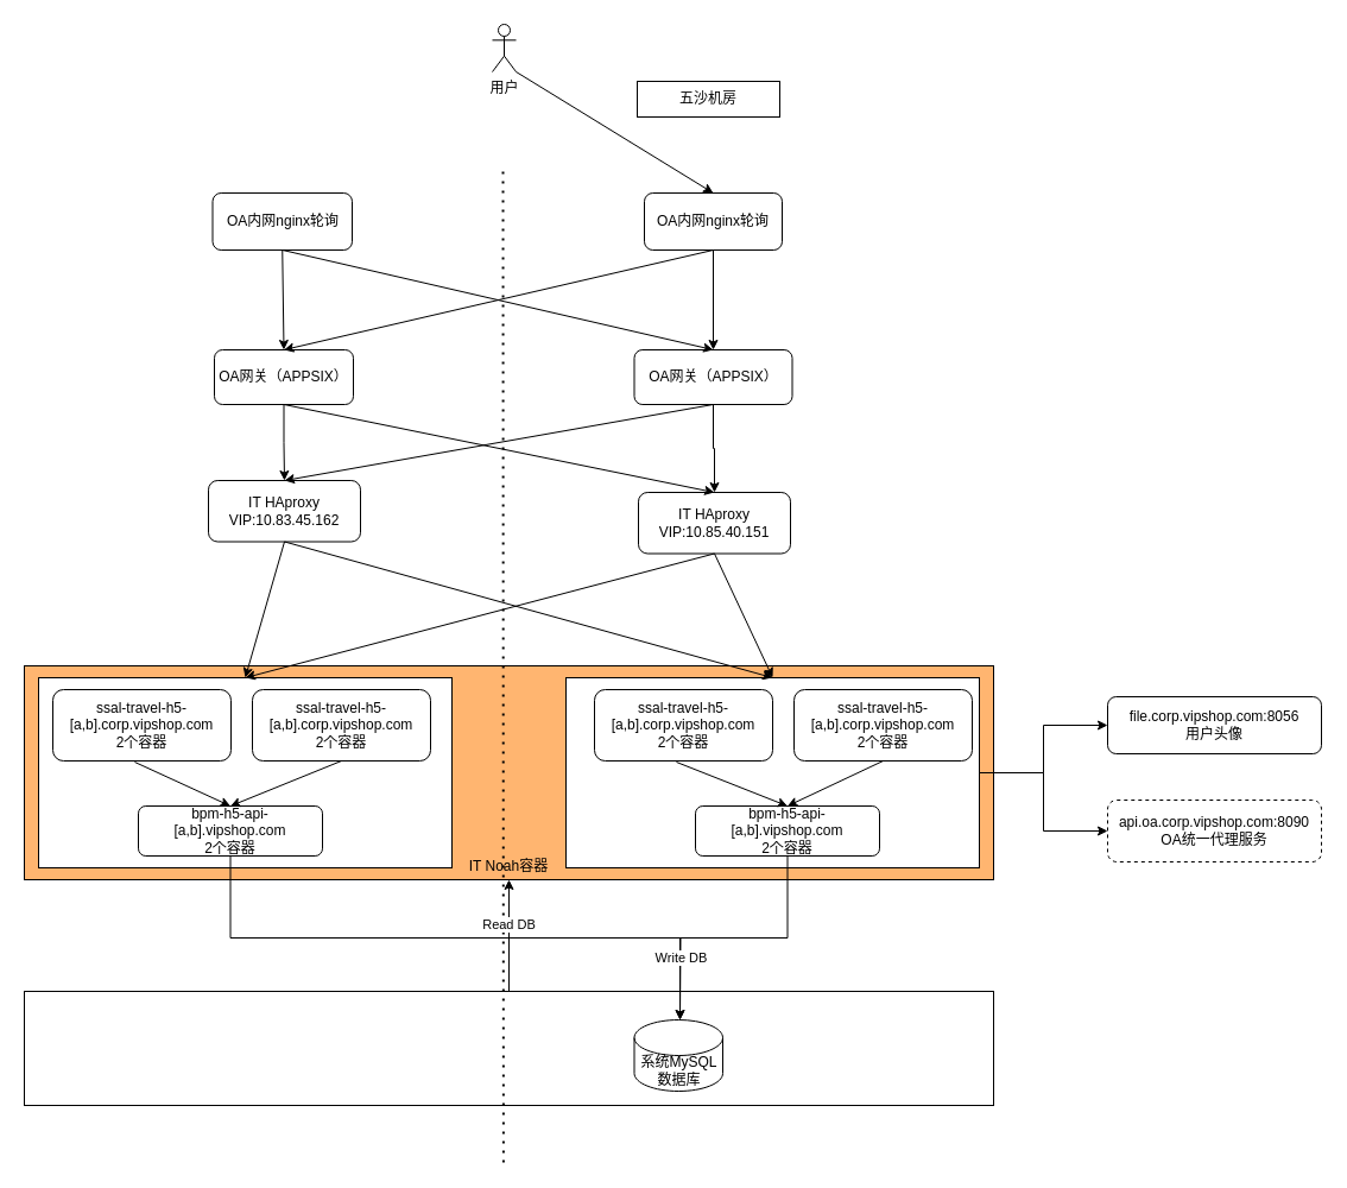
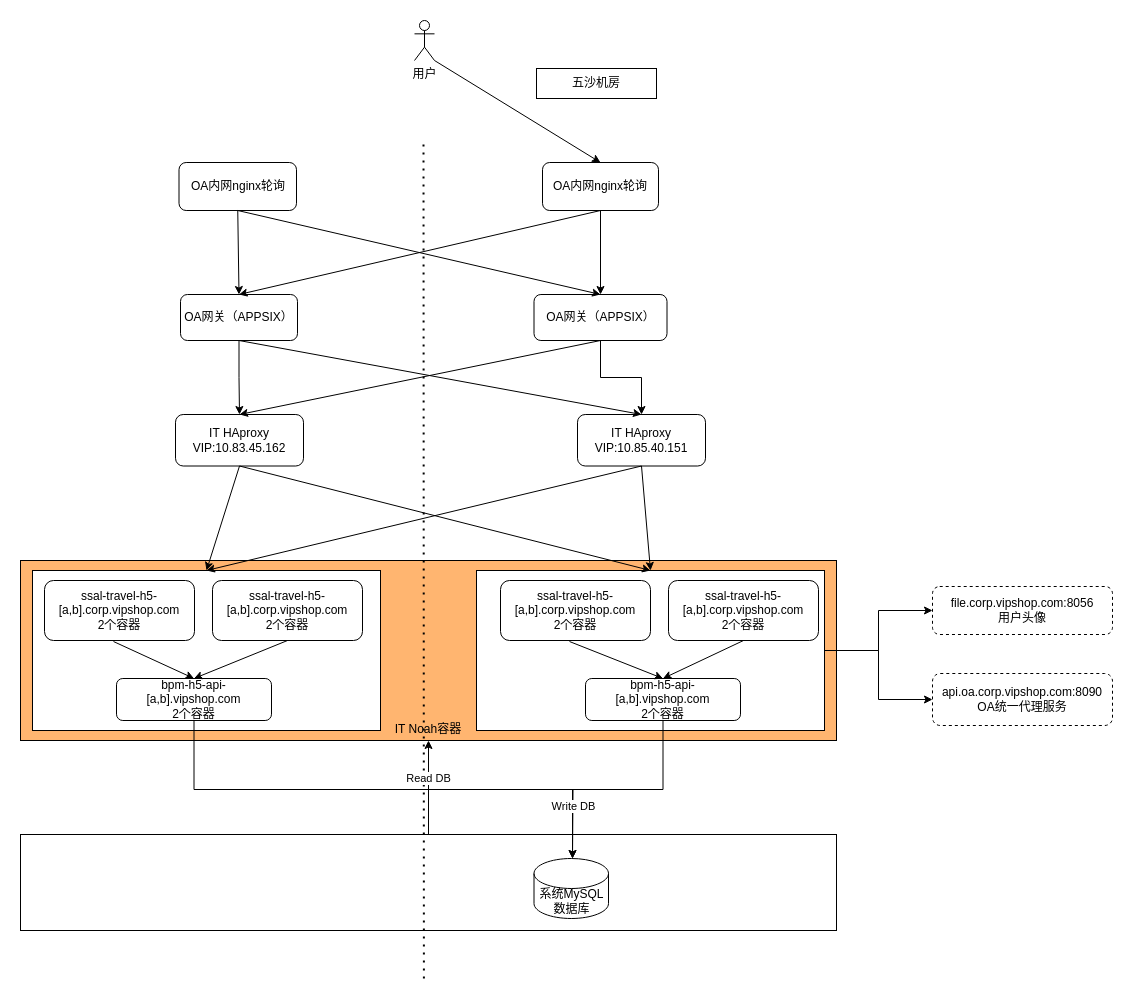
  <mxCell id="0" />
  <mxCell id="1" parent="0" />
  <mxCell id="2" style="edgeStyle=orthogonalEdgeStyle;rounded=0;orthogonalLoop=1;jettySize=auto;html=1;exitX=0.5;exitY=0;exitDx=0;exitDy=0;entryX=0.5;entryY=1;entryDx=0;entryDy=0;" edge="1" parent="1" source="3" target="19"><mxGeometry relative="1" as="geometry" /></mxCell>
  <mxCell id="3" value="" style="rounded=0;whiteSpace=wrap;html=1;" vertex="1" parent="1"><mxGeometry x="20" y="834" width="816" height="96" as="geometry" /></mxCell>
  <mxCell id="4" value="用户" style="shape=umlActor;verticalLabelPosition=bottom;verticalAlign=top;html=1;outlineConnect=0;" parent="1" vertex="1"><mxGeometry x="414" y="20" width="20" height="40" as="geometry" /></mxCell>
  <mxCell id="5" value="五沙机房" style="rounded=0;whiteSpace=wrap;html=1;" parent="1" vertex="1"><mxGeometry x="536" y="68" width="120" height="30" as="geometry" /></mxCell>
  <mxCell id="6" value="OA内网nginx轮询" style="rounded=1;whiteSpace=wrap;html=1;" parent="1" vertex="1"><mxGeometry x="178.5" y="162" width="117.5" height="48" as="geometry" /></mxCell>
  <mxCell id="7" style="edgeStyle=orthogonalEdgeStyle;rounded=0;orthogonalLoop=1;jettySize=auto;html=1;exitX=0.5;exitY=1;exitDx=0;exitDy=0;entryX=0.5;entryY=0;entryDx=0;entryDy=0;" parent="1" source="8" target="13" edge="1"><mxGeometry relative="1" as="geometry" /></mxCell>
  <mxCell id="8" value="OA内网nginx轮询" style="rounded=1;whiteSpace=wrap;html=1;" parent="1" vertex="1"><mxGeometry x="542" y="162" width="116" height="48" as="geometry" /></mxCell>
  <mxCell id="9" value="" style="endArrow=classic;html=1;rounded=0;exitX=1;exitY=1;exitDx=0;exitDy=0;exitPerimeter=0;entryX=0.5;entryY=0;entryDx=0;entryDy=0;" parent="1" source="4" target="8" edge="1"><mxGeometry width="50" height="50" relative="1" as="geometry"><mxPoint x="410" y="230" as="sourcePoint" /><mxPoint x="460" y="180" as="targetPoint" /></mxGeometry></mxCell>
  <mxCell id="10" style="edgeStyle=orthogonalEdgeStyle;rounded=0;orthogonalLoop=1;jettySize=auto;html=1;exitX=0.5;exitY=1;exitDx=0;exitDy=0;" parent="1" source="11" target="14" edge="1"><mxGeometry relative="1" as="geometry" /></mxCell>
  <mxCell id="11" value="OA网关（APPSIX）" style="rounded=1;whiteSpace=wrap;html=1;" parent="1" vertex="1"><mxGeometry x="180" y="294" width="117" height="46" as="geometry" /></mxCell>
  <mxCell id="12" style="edgeStyle=orthogonalEdgeStyle;rounded=0;orthogonalLoop=1;jettySize=auto;html=1;exitX=0.5;exitY=1;exitDx=0;exitDy=0;" parent="1" source="13" target="15" edge="1"><mxGeometry relative="1" as="geometry" /></mxCell>
  <mxCell id="13" value="OA网关（APPSIX）&lt;br&gt;" style="rounded=1;whiteSpace=wrap;html=1;" parent="1" vertex="1"><mxGeometry x="533.5" y="294" width="133" height="46" as="geometry" /></mxCell>
- <mxCell id="14" value="IT HAproxy&lt;br&gt;VIP:10.83.45.162&lt;br&gt;" style="rounded=1;whiteSpace=wrap;html=1;" parent="1" vertex="1"><mxGeometry x="175" y="404" width="128" height="51.5" as="geometry" /></mxCell>
- <mxCell id="15" value="IT HAproxy&lt;br&gt;VIP:10.85.40.151" style="rounded=1;whiteSpace=wrap;html=1;" parent="1" vertex="1"><mxGeometry x="537" y="414" width="128" height="51.5" as="geometry" /></mxCell>
+ <mxCell id="14" value="IT HAproxy&lt;br&gt;VIP:10.83.45.162&lt;br&gt;" style="rounded=1;whiteSpace=wrap;html=1;" parent="1" vertex="1"><mxGeometry x="175" y="414" width="128" height="51.5" as="geometry" /></mxCell>
+ <mxCell id="15" value="IT HAproxy&lt;br&gt;VIP:10.85.40.151" style="rounded=1;whiteSpace=wrap;html=1;" parent="1" vertex="1"><mxGeometry x="577" y="414" width="128" height="51.5" as="geometry" /></mxCell>
  <mxCell id="16" value="" style="endArrow=classic;html=1;rounded=0;exitX=0.5;exitY=1;exitDx=0;exitDy=0;entryX=0.5;entryY=0;entryDx=0;entryDy=0;" parent="1" source="6" target="11" edge="1"><mxGeometry width="50" height="50" relative="1" as="geometry"><mxPoint x="424" y="0" as="sourcePoint" /><mxPoint x="243" y="131" as="targetPoint" /></mxGeometry></mxCell>
  <mxCell id="17" value="" style="endArrow=classic;html=1;rounded=0;exitX=0.5;exitY=1;exitDx=0;exitDy=0;entryX=0.5;entryY=0;entryDx=0;entryDy=0;" parent="1" source="6" target="13" edge="1"><mxGeometry width="50" height="50" relative="1" as="geometry"><mxPoint x="424" y="0" as="sourcePoint" /><mxPoint x="243" y="131" as="targetPoint" /></mxGeometry></mxCell>
  <mxCell id="18" value="" style="endArrow=classic;html=1;rounded=0;exitX=0.5;exitY=1;exitDx=0;exitDy=0;entryX=0.5;entryY=0;entryDx=0;entryDy=0;" parent="1" source="8" target="11" edge="1"><mxGeometry width="50" height="50" relative="1" as="geometry"><mxPoint x="434" y="10" as="sourcePoint" /><mxPoint x="253" y="141" as="targetPoint" /></mxGeometry></mxCell>
  <mxCell id="19" value="&lt;br&gt;&lt;br&gt;&lt;br&gt;&lt;br&gt;&lt;br&gt;&lt;br&gt;&lt;br&gt;&lt;br&gt;&lt;br&gt;&lt;br&gt;&lt;br&gt;IT Noah容器" style="rounded=0;whiteSpace=wrap;html=1;fillColor=#FFB570;" parent="1" vertex="1"><mxGeometry x="20" y="560" width="816" height="180" as="geometry" /></mxCell>
  <mxCell id="20" value="" style="endArrow=classic;html=1;rounded=0;exitX=0.5;exitY=1;exitDx=0;exitDy=0;entryX=0.5;entryY=0;entryDx=0;entryDy=0;" parent="1" source="11" target="15" edge="1"><mxGeometry width="50" height="50" relative="1" as="geometry"><mxPoint x="250" y="190" as="sourcePoint" /><mxPoint x="610" y="280" as="targetPoint" /></mxGeometry></mxCell>
  <mxCell id="21" value="" style="endArrow=none;dashed=1;html=1;dashPattern=1 3;strokeWidth=2;rounded=0;" parent="1" edge="1"><mxGeometry width="50" height="50" relative="1" as="geometry"><mxPoint x="423.41" y="978" as="sourcePoint" /><mxPoint x="423" y="138" as="targetPoint" /></mxGeometry></mxCell>
  <mxCell id="22" value="Read DB" style="edgeLabel;html=1;align=center;verticalAlign=middle;resizable=0;points=[];" vertex="1" connectable="0" parent="21"><mxGeometry x="-0.524" y="-4" relative="1" as="geometry"><mxPoint as="offset" /></mxGeometry></mxCell>
  <mxCell id="23" value="" style="endArrow=classic;html=1;rounded=0;entryX=0.5;entryY=0;entryDx=0;entryDy=0;" parent="1" target="14" edge="1"><mxGeometry width="50" height="50" relative="1" as="geometry"><mxPoint x="600" y="340" as="sourcePoint" /><mxPoint x="250" y="280" as="targetPoint" /></mxGeometry></mxCell>
  <mxCell id="24" value="" style="rounded=0;whiteSpace=wrap;html=1;" parent="1" vertex="1"><mxGeometry x="32" y="570" width="348" height="160" as="geometry" /></mxCell>
  <mxCell id="25" value="ssal-travel-h5-[a,b].corp.vipshop.com&lt;br&gt;2个容器" style="rounded=1;whiteSpace=wrap;html=1;" parent="1" vertex="1"><mxGeometry x="44" y="580" width="150" height="60" as="geometry" /></mxCell>
  <mxCell id="26" style="edgeStyle=orthogonalEdgeStyle;rounded=0;orthogonalLoop=1;jettySize=auto;html=1;exitX=0.5;exitY=1;exitDx=0;exitDy=0;" edge="1" parent="1" source="27"><mxGeometry relative="1" as="geometry"><mxPoint x="572" y="858" as="targetPoint" /></mxGeometry></mxCell>
  <mxCell id="27" value="bpm-h5-api-[a,b].vipshop.com&lt;br&gt;2个容器" style="rounded=1;whiteSpace=wrap;html=1;" parent="1" vertex="1"><mxGeometry x="116" y="678" width="155" height="42" as="geometry" /></mxCell>
  <mxCell id="28" value="ssal-travel-h5-[a,b].corp.vipshop.com&lt;br&gt;2个容器" style="rounded=1;whiteSpace=wrap;html=1;" parent="1" vertex="1"><mxGeometry x="212" y="580" width="150" height="60" as="geometry" /></mxCell>
  <mxCell id="29" value="" style="endArrow=classic;html=1;rounded=0;entryX=0.5;entryY=0;entryDx=0;entryDy=0;exitX=0.46;exitY=1.017;exitDx=0;exitDy=0;exitPerimeter=0;" parent="1" source="25" target="27" edge="1"><mxGeometry width="50" height="50" relative="1" as="geometry"><mxPoint x="164" y="716" as="sourcePoint" /><mxPoint x="214" y="666" as="targetPoint" /></mxGeometry></mxCell>
  <mxCell id="30" value="" style="endArrow=classic;html=1;rounded=0;entryX=0.5;entryY=0;entryDx=0;entryDy=0;exitX=0.5;exitY=1;exitDx=0;exitDy=0;" parent="1" source="28" target="27" edge="1"><mxGeometry width="50" height="50" relative="1" as="geometry"><mxPoint x="212" y="632" as="sourcePoint" /><mxPoint x="262" y="582" as="targetPoint" /></mxGeometry></mxCell>
  <mxCell id="31" style="edgeStyle=orthogonalEdgeStyle;rounded=0;orthogonalLoop=1;jettySize=auto;html=1;exitX=1;exitY=0.5;exitDx=0;exitDy=0;entryX=0;entryY=0.5;entryDx=0;entryDy=0;" parent="1" source="33" target="45" edge="1"><mxGeometry relative="1" as="geometry" /></mxCell>
  <mxCell id="32" style="edgeStyle=orthogonalEdgeStyle;rounded=0;orthogonalLoop=1;jettySize=auto;html=1;exitX=1;exitY=0.5;exitDx=0;exitDy=0;entryX=0;entryY=0.5;entryDx=0;entryDy=0;" parent="1" source="33" target="46" edge="1"><mxGeometry relative="1" as="geometry" /></mxCell>
  <mxCell id="33" value="" style="rounded=0;whiteSpace=wrap;html=1;" parent="1" vertex="1"><mxGeometry x="476" y="570" width="348" height="160" as="geometry" /></mxCell>
  <mxCell id="34" value="ssal-travel-h5-[a,b].corp.vipshop.com&lt;br&gt;2个容器" style="rounded=1;whiteSpace=wrap;html=1;" parent="1" vertex="1"><mxGeometry x="500" y="580" width="150" height="60" as="geometry" /></mxCell>
  <mxCell id="35" style="edgeStyle=orthogonalEdgeStyle;rounded=0;orthogonalLoop=1;jettySize=auto;html=1;exitX=0.5;exitY=1;exitDx=0;exitDy=0;" edge="1" parent="1" source="37" target="47"><mxGeometry relative="1" as="geometry"><Array as="points"><mxPoint x="663" y="789" /><mxPoint x="572" y="789" /></Array></mxGeometry></mxCell>
  <mxCell id="36" value="Write DB" style="edgeLabel;html=1;align=center;verticalAlign=middle;resizable=0;points=[];" vertex="1" connectable="0" parent="35"><mxGeometry x="0.536" relative="1" as="geometry"><mxPoint y="1" as="offset" /></mxGeometry></mxCell>
  <mxCell id="37" value="bpm-h5-api-[a,b].vipshop.com&lt;br&gt;2个容器" style="rounded=1;whiteSpace=wrap;html=1;" parent="1" vertex="1"><mxGeometry x="585" y="678" width="155" height="42" as="geometry" /></mxCell>
  <mxCell id="38" value="ssal-travel-h5-[a,b].corp.vipshop.com&lt;br&gt;2个容器" style="rounded=1;whiteSpace=wrap;html=1;" parent="1" vertex="1"><mxGeometry x="668" y="580" width="150" height="60" as="geometry" /></mxCell>
  <mxCell id="39" value="" style="endArrow=classic;html=1;rounded=0;entryX=0.5;entryY=0;entryDx=0;entryDy=0;exitX=0.46;exitY=1.017;exitDx=0;exitDy=0;exitPerimeter=0;" parent="1" source="34" target="37" edge="1"><mxGeometry width="50" height="50" relative="1" as="geometry"><mxPoint x="584" y="716" as="sourcePoint" /><mxPoint x="634" y="666" as="targetPoint" /></mxGeometry></mxCell>
  <mxCell id="40" value="" style="endArrow=classic;html=1;rounded=0;entryX=0.5;entryY=0;entryDx=0;entryDy=0;exitX=0.5;exitY=1;exitDx=0;exitDy=0;" parent="1" source="38" target="37" edge="1"><mxGeometry width="50" height="50" relative="1" as="geometry"><mxPoint x="632" y="632" as="sourcePoint" /><mxPoint x="682" y="582" as="targetPoint" /></mxGeometry></mxCell>
  <mxCell id="41" value="" style="endArrow=classic;html=1;rounded=0;exitX=0.5;exitY=1;exitDx=0;exitDy=0;entryX=0.5;entryY=0;entryDx=0;entryDy=0;" parent="1" source="14" target="24" edge="1"><mxGeometry width="50" height="50" relative="1" as="geometry"><mxPoint x="-76" y="536" as="sourcePoint" /><mxPoint x="-26" y="486" as="targetPoint" /></mxGeometry></mxCell>
  <mxCell id="42" value="" style="endArrow=classic;html=1;rounded=0;exitX=0.5;exitY=1;exitDx=0;exitDy=0;entryX=0.5;entryY=0;entryDx=0;entryDy=0;" parent="1" source="15" target="33" edge="1"><mxGeometry width="50" height="50" relative="1" as="geometry"><mxPoint x="252" y="478" as="sourcePoint" /><mxPoint x="242" y="572" as="targetPoint" /></mxGeometry></mxCell>
  <mxCell id="43" value="" style="endArrow=classic;html=1;rounded=0;entryX=0.5;entryY=0;entryDx=0;entryDy=0;exitX=0.5;exitY=1;exitDx=0;exitDy=0;" parent="1" source="14" target="33" edge="1"><mxGeometry width="50" height="50" relative="1" as="geometry"><mxPoint x="428" y="500" as="sourcePoint" /><mxPoint x="478" y="450" as="targetPoint" /></mxGeometry></mxCell>
  <mxCell id="44" value="" style="endArrow=classic;html=1;rounded=0;exitX=0.5;exitY=1;exitDx=0;exitDy=0;entryX=0.5;entryY=0;entryDx=0;entryDy=0;" parent="1" source="15" target="24" edge="1"><mxGeometry width="50" height="50" relative="1" as="geometry"><mxPoint x="252" y="478" as="sourcePoint" /><mxPoint x="674" y="582" as="targetPoint" /></mxGeometry></mxCell>
  <mxCell id="45" value="api.oa.corp.vipshop.com:8090&lt;br&gt;OA统一代理服务" style="rounded=1;whiteSpace=wrap;html=1;dashed=1;" parent="1" vertex="1"><mxGeometry x="932" y="673" width="180" height="52" as="geometry" /></mxCell>
- <mxCell id="46" value="file.corp.vipshop.com:8056&lt;br&gt;用户头像" style="rounded=1;whiteSpace=wrap;html=1;" parent="1" vertex="1"><mxGeometry x="932" y="586" width="180" height="48" as="geometry" /></mxCell>
+ <mxCell id="46" value="file.corp.vipshop.com:8056&lt;br&gt;用户头像" style="rounded=1;whiteSpace=wrap;html=1;dashed=1;" parent="1" vertex="1"><mxGeometry x="932" y="586" width="180" height="48" as="geometry" /></mxCell>
  <mxCell id="47" value="系统MySQL数据库" style="shape=cylinder3;whiteSpace=wrap;html=1;boundedLbl=1;backgroundOutline=1;size=15;" vertex="1" parent="1"><mxGeometry x="533.5" y="858" width="74.5" height="60" as="geometry" /></mxCell>
